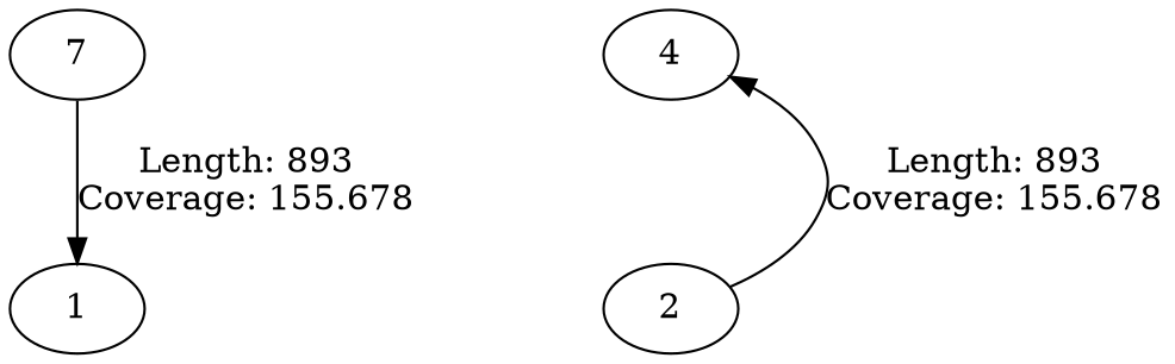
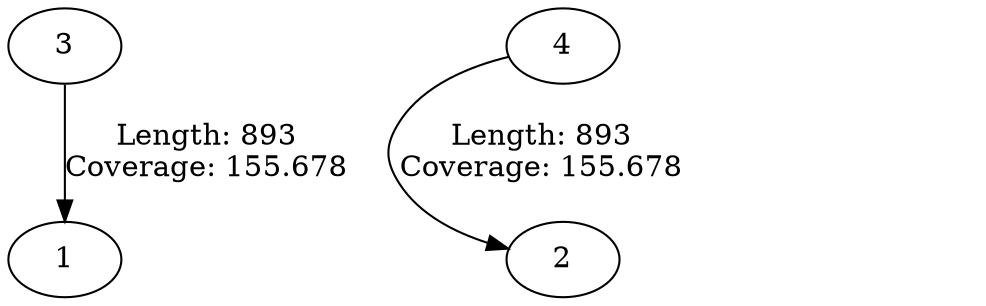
  digraph {
-   3 [label=7]
+   3
    1
    n3 [label=4]
    2
    3 -> 1 [label="Length: 893\nCoverage: 155.678"]
-   2 -> n3 [label="Length: 893\nCoverage: 155.678"]
+   n3 -> 2 [label="Length: 893\nCoverage: 155.678"]
  }
